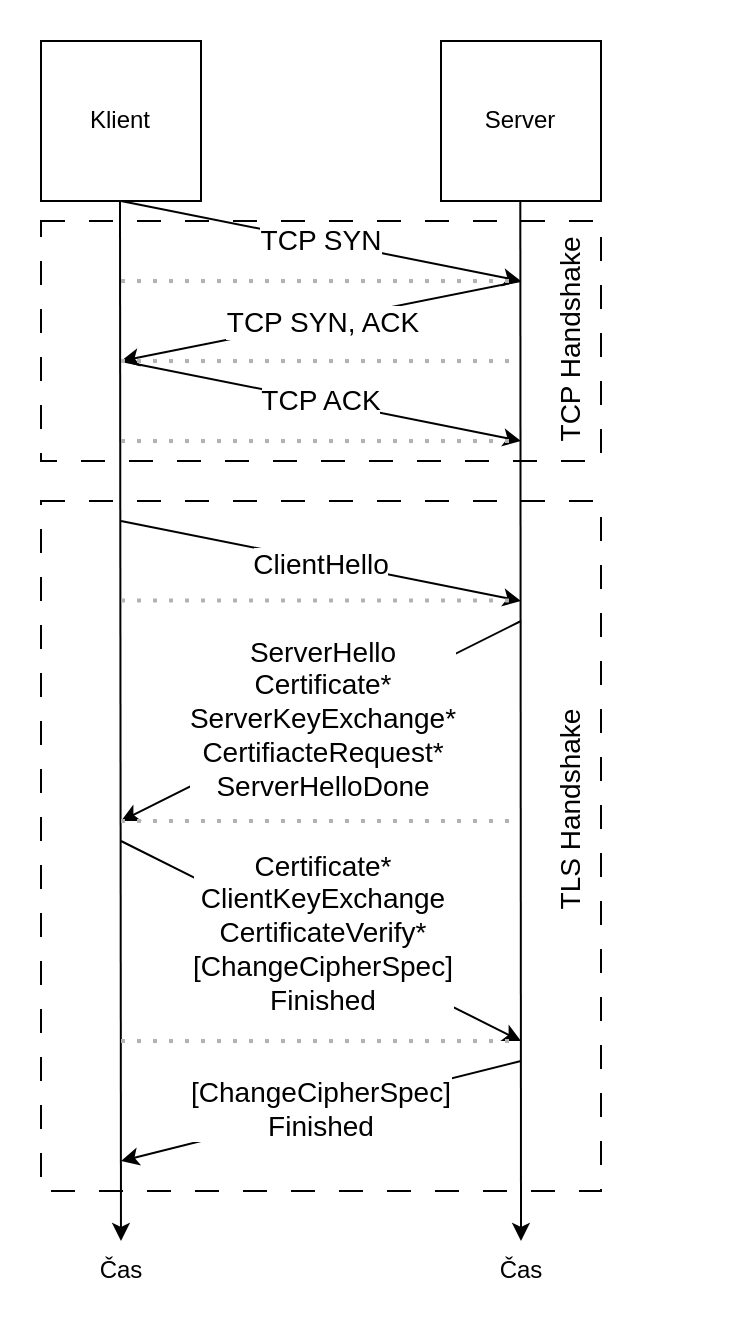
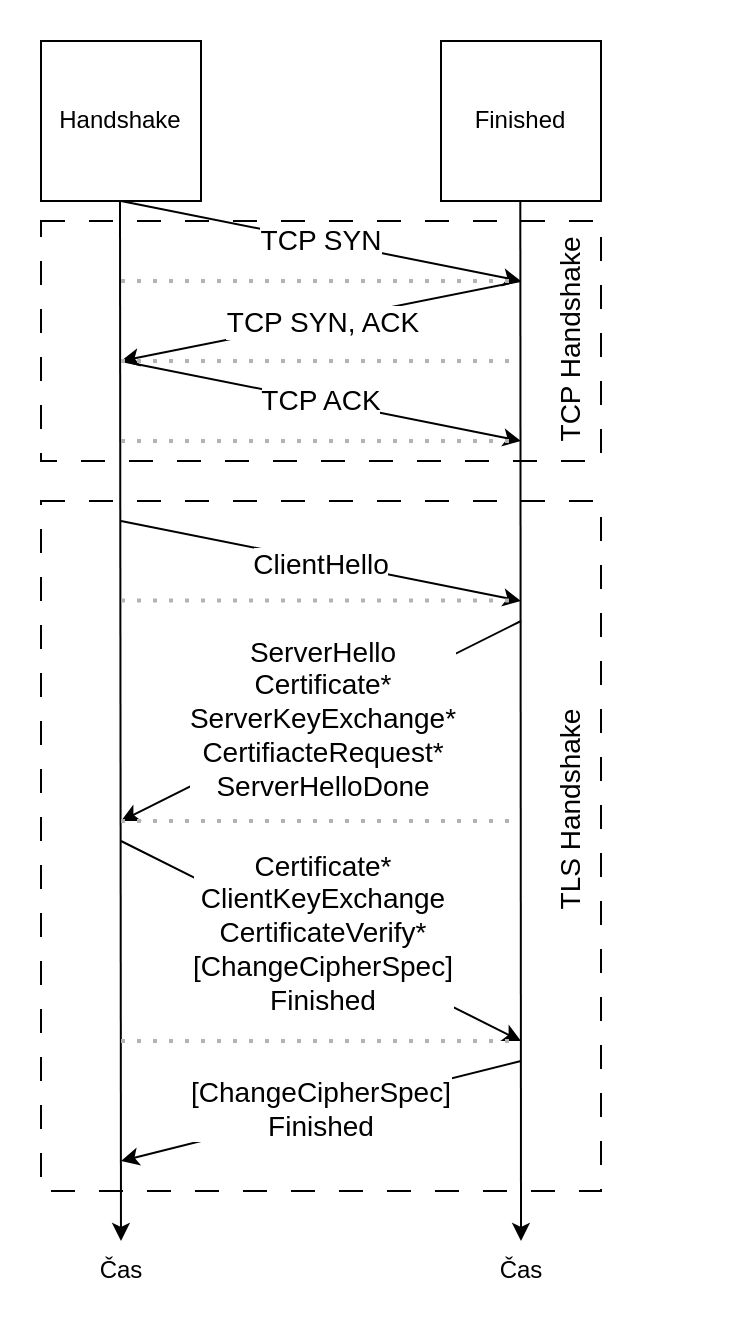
  <mxCell id="0" />
  <mxCell id="1" parent="0" />
- <mxCell id="2" value="Klient" style="whiteSpace=wrap;html=1;aspect=fixed;" parent="1" vertex="1"><mxGeometry x="20" y="20" width="80" height="80" as="geometry" /></mxCell>
- <mxCell id="3" value="Server" style="whiteSpace=wrap;html=1;aspect=fixed;" parent="1" vertex="1"><mxGeometry x="220" y="20" width="80" height="80" as="geometry" /></mxCell>
+ <mxCell id="2" value="Handshake" style="whiteSpace=wrap;html=1;aspect=fixed;" parent="1" vertex="1"><mxGeometry x="20" y="20" width="80" height="80" as="geometry" /></mxCell>
+ <mxCell id="3" value="Finished" style="whiteSpace=wrap;html=1;aspect=fixed;" parent="1" vertex="1"><mxGeometry x="220" y="20" width="80" height="80" as="geometry" /></mxCell>
  <mxCell id="4" value="" style="endArrow=classic;html=1;rounded=0;exitX=0.5;exitY=1;exitDx=0;exitDy=0;" parent="1" edge="1"><mxGeometry width="50" height="50" relative="1" as="geometry"><mxPoint x="259.66" y="100" as="sourcePoint" /><mxPoint x="260" y="620" as="targetPoint" /></mxGeometry></mxCell>
  <mxCell id="5" value="" style="endArrow=classic;html=1;rounded=0;exitX=0.5;exitY=1;exitDx=0;exitDy=0;" parent="1" edge="1"><mxGeometry width="50" height="50" relative="1" as="geometry"><mxPoint x="59.5" y="100" as="sourcePoint" /><mxPoint x="60" y="620" as="targetPoint" /></mxGeometry></mxCell>
  <mxCell id="6" value="" style="endArrow=classic;html=1;rounded=0;" parent="1" edge="1"><mxGeometry width="50" height="50" relative="1" as="geometry"><mxPoint x="60" y="100" as="sourcePoint" /><mxPoint x="260" y="140" as="targetPoint" /></mxGeometry></mxCell>
  <mxCell id="7" value="&lt;font style=&quot;font-size: 14px;&quot;&gt;TCP SYN&lt;/font&gt;" style="edgeLabel;html=1;align=center;verticalAlign=middle;resizable=0;points=[];" parent="6" vertex="1" connectable="0"><mxGeometry x="-0.173" y="2" relative="1" as="geometry"><mxPoint x="17" y="5" as="offset" /></mxGeometry></mxCell>
  <mxCell id="8" value="" style="endArrow=classic;html=1;rounded=0;" parent="1" edge="1"><mxGeometry width="50" height="50" relative="1" as="geometry"><mxPoint x="260" y="140" as="sourcePoint" /><mxPoint x="60" y="180" as="targetPoint" /></mxGeometry></mxCell>
  <mxCell id="9" value="&lt;font style=&quot;font-size: 14px;&quot;&gt;TCP SYN, ACK&lt;/font&gt;" style="edgeLabel;html=1;align=center;verticalAlign=middle;resizable=0;points=[];" parent="8" vertex="1" connectable="0"><mxGeometry x="-0.173" y="2" relative="1" as="geometry"><mxPoint x="-18" y="2" as="offset" /></mxGeometry></mxCell>
  <mxCell id="10" value="" style="endArrow=classic;html=1;rounded=0;" parent="1" edge="1"><mxGeometry width="50" height="50" relative="1" as="geometry"><mxPoint x="60" y="180" as="sourcePoint" /><mxPoint x="260" y="220" as="targetPoint" /></mxGeometry></mxCell>
  <mxCell id="11" value="&lt;font style=&quot;font-size: 14px;&quot;&gt;TCP ACK&lt;/font&gt;" style="edgeLabel;html=1;align=center;verticalAlign=middle;resizable=0;points=[];" parent="10" vertex="1" connectable="0"><mxGeometry x="-0.173" y="2" relative="1" as="geometry"><mxPoint x="17" y="5" as="offset" /></mxGeometry></mxCell>
  <mxCell id="12" value="" style="rounded=0;whiteSpace=wrap;html=1;fillColor=none;dashed=1;dashPattern=12 12;strokeColor=#000000;" parent="1" vertex="1"><mxGeometry x="20" y="110" width="280" height="120" as="geometry" /></mxCell>
  <mxCell id="13" value="&lt;font style=&quot;font-size: 14px;&quot;&gt;TCP Handshake&lt;/font&gt;" style="text;html=1;align=center;verticalAlign=middle;resizable=0;points=[];autosize=1;strokeColor=none;fillColor=none;rotation=270;" parent="1" vertex="1"><mxGeometry x="220" y="155" width="130" height="30" as="geometry" /></mxCell>
  <mxCell id="14" value="" style="endArrow=classic;html=1;rounded=0;" parent="1" edge="1"><mxGeometry width="50" height="50" relative="1" as="geometry"><mxPoint x="60" y="260" as="sourcePoint" /><mxPoint x="260" y="300" as="targetPoint" /></mxGeometry></mxCell>
  <mxCell id="15" value="&lt;font style=&quot;font-size: 14px;&quot;&gt;ClientHello&lt;/font&gt;" style="edgeLabel;html=1;align=center;verticalAlign=middle;resizable=0;points=[];" parent="14" vertex="1" connectable="0"><mxGeometry x="-0.016" y="-2" relative="1" as="geometry"><mxPoint x="2" as="offset" /></mxGeometry></mxCell>
  <mxCell id="16" value="" style="endArrow=classic;html=1;rounded=0;" parent="1" edge="1"><mxGeometry width="50" height="50" relative="1" as="geometry"><mxPoint x="260" y="310" as="sourcePoint" /><mxPoint x="60" y="410" as="targetPoint" /></mxGeometry></mxCell>
  <mxCell id="17" value="&lt;div style=&quot;font-size: 14px;&quot;&gt;&lt;font style=&quot;font-size: 14px;&quot;&gt;ServerHello&lt;/font&gt;&lt;/div&gt;&lt;div style=&quot;font-size: 14px;&quot;&gt;&lt;font style=&quot;font-size: 14px;&quot;&gt;Certificate*&lt;/font&gt;&lt;/div&gt;&lt;div style=&quot;font-size: 14px;&quot;&gt;&lt;font style=&quot;font-size: 14px;&quot;&gt;ServerKeyExchange*&lt;/font&gt;&lt;/div&gt;&lt;div style=&quot;font-size: 14px;&quot;&gt;&lt;font style=&quot;font-size: 14px;&quot;&gt;CertifiacteRequest*&lt;/font&gt;&lt;/div&gt;&lt;div style=&quot;font-size: 14px;&quot;&gt;&lt;font style=&quot;font-size: 14px;&quot;&gt;ServerHelloDone&lt;br&gt;&lt;/font&gt;&lt;/div&gt;" style="edgeLabel;html=1;align=center;verticalAlign=middle;resizable=0;points=[];" parent="16" vertex="1" connectable="0"><mxGeometry x="-0.018" y="-1" relative="1" as="geometry"><mxPoint x="-1" as="offset" /></mxGeometry></mxCell>
  <mxCell id="18" value="" style="endArrow=classic;html=1;rounded=0;" parent="1" edge="1"><mxGeometry width="50" height="50" relative="1" as="geometry"><mxPoint x="60" y="420" as="sourcePoint" /><mxPoint x="260" y="520" as="targetPoint" /></mxGeometry></mxCell>
  <mxCell id="19" value="&lt;div style=&quot;font-size: 14px;&quot;&gt;&lt;font style=&quot;font-size: 14px;&quot;&gt;Certificate*&lt;/font&gt;&lt;/div&gt;&lt;div style=&quot;font-size: 14px;&quot;&gt;&lt;font style=&quot;font-size: 14px;&quot;&gt;ClientKeyExchange&lt;/font&gt;&lt;/div&gt;&lt;div style=&quot;font-size: 14px;&quot;&gt;&lt;font style=&quot;font-size: 14px;&quot;&gt;CertificateVerify*&lt;/font&gt;&lt;/div&gt;&lt;div style=&quot;font-size: 14px;&quot;&gt;&lt;font style=&quot;font-size: 14px;&quot;&gt;[ChangeCipherSpec]&lt;/font&gt;&lt;/div&gt;&lt;div style=&quot;font-size: 14px;&quot;&gt;&lt;font style=&quot;font-size: 14px;&quot;&gt;Finished&lt;br&gt;&lt;/font&gt;&lt;/div&gt;" style="edgeLabel;html=1;align=center;verticalAlign=middle;resizable=0;points=[];" parent="18" vertex="1" connectable="0"><mxGeometry x="-0.126" y="1" relative="1" as="geometry"><mxPoint x="12" y="3" as="offset" /></mxGeometry></mxCell>
  <mxCell id="20" value="" style="endArrow=classic;html=1;rounded=0;" parent="1" edge="1"><mxGeometry width="50" height="50" relative="1" as="geometry"><mxPoint x="260" y="530" as="sourcePoint" /><mxPoint x="60" y="580" as="targetPoint" /></mxGeometry></mxCell>
  <mxCell id="21" value="&lt;div style=&quot;font-size: 14px;&quot;&gt;&lt;font style=&quot;font-size: 14px;&quot;&gt;[ChangeCipherSpec]&lt;/font&gt;&lt;/div&gt;&lt;div style=&quot;font-size: 14px;&quot;&gt;&lt;font style=&quot;font-size: 14px;&quot;&gt;Finished&lt;/font&gt;&lt;/div&gt;" style="edgeLabel;html=1;align=center;verticalAlign=middle;resizable=0;points=[];" parent="20" vertex="1" connectable="0"><mxGeometry x="0.003" y="-2" relative="1" as="geometry"><mxPoint as="offset" /></mxGeometry></mxCell>
  <mxCell id="22" value="" style="rounded=0;whiteSpace=wrap;html=1;fillColor=none;dashed=1;dashPattern=12 12;strokeColor=#000000;" parent="1" vertex="1"><mxGeometry x="20" y="250" width="280" height="345" as="geometry" /></mxCell>
  <mxCell id="23" value="&lt;font style=&quot;font-size: 14px;&quot;&gt;TLS Handshake&lt;/font&gt;" style="text;html=1;align=center;verticalAlign=middle;resizable=0;points=[];autosize=1;strokeColor=none;fillColor=none;rotation=270;" parent="1" vertex="1"><mxGeometry x="220" y="390" width="130" height="30" as="geometry" /></mxCell>
  <mxCell id="24" value="Čas" style="text;html=1;align=center;verticalAlign=middle;resizable=0;points=[];autosize=1;strokeColor=none;fillColor=none;" parent="1" vertex="1"><mxGeometry x="240" y="620" width="40" height="30" as="geometry" /></mxCell>
  <mxCell id="25" value="Čas" style="text;html=1;align=center;verticalAlign=middle;resizable=0;points=[];autosize=1;strokeColor=none;fillColor=none;" parent="1" vertex="1"><mxGeometry x="40" y="620" width="40" height="30" as="geometry" /></mxCell>
  <mxCell id="26" value="" style="endArrow=none;dashed=1;html=1;dashPattern=1 3;strokeWidth=2;rounded=0;strokeColor=#B3B3B3;" parent="1" edge="1"><mxGeometry width="50" height="50" relative="1" as="geometry"><mxPoint x="60" y="140" as="sourcePoint" /><mxPoint x="260" y="140" as="targetPoint" /></mxGeometry></mxCell>
  <mxCell id="27" value="" style="endArrow=none;dashed=1;html=1;dashPattern=1 3;strokeWidth=2;rounded=0;strokeColor=#B3B3B3;" parent="1" edge="1"><mxGeometry width="50" height="50" relative="1" as="geometry"><mxPoint x="60" y="180" as="sourcePoint" /><mxPoint x="260" y="180" as="targetPoint" /></mxGeometry></mxCell>
  <mxCell id="28" value="" style="endArrow=none;dashed=1;html=1;dashPattern=1 3;strokeWidth=2;rounded=0;strokeColor=#B3B3B3;" parent="1" edge="1"><mxGeometry width="50" height="50" relative="1" as="geometry"><mxPoint x="60" y="220" as="sourcePoint" /><mxPoint x="260" y="220" as="targetPoint" /></mxGeometry></mxCell>
  <mxCell id="29" value="" style="endArrow=none;dashed=1;html=1;dashPattern=1 3;strokeWidth=2;rounded=0;strokeColor=#B3B3B3;" parent="1" edge="1"><mxGeometry width="50" height="50" relative="1" as="geometry"><mxPoint x="60" y="299.76" as="sourcePoint" /><mxPoint x="260" y="299.76" as="targetPoint" /></mxGeometry></mxCell>
  <mxCell id="30" value="" style="endArrow=none;dashed=1;html=1;dashPattern=1 3;strokeWidth=2;rounded=0;strokeColor=#B3B3B3;" parent="1" edge="1"><mxGeometry width="50" height="50" relative="1" as="geometry"><mxPoint x="60" y="410" as="sourcePoint" /><mxPoint x="260" y="410" as="targetPoint" /></mxGeometry></mxCell>
  <mxCell id="31" value="" style="endArrow=none;dashed=1;html=1;dashPattern=1 3;strokeWidth=2;rounded=0;strokeColor=#B3B3B3;" parent="1" edge="1"><mxGeometry width="50" height="50" relative="1" as="geometry"><mxPoint x="60" y="520" as="sourcePoint" /><mxPoint x="260" y="520" as="targetPoint" /></mxGeometry></mxCell>
